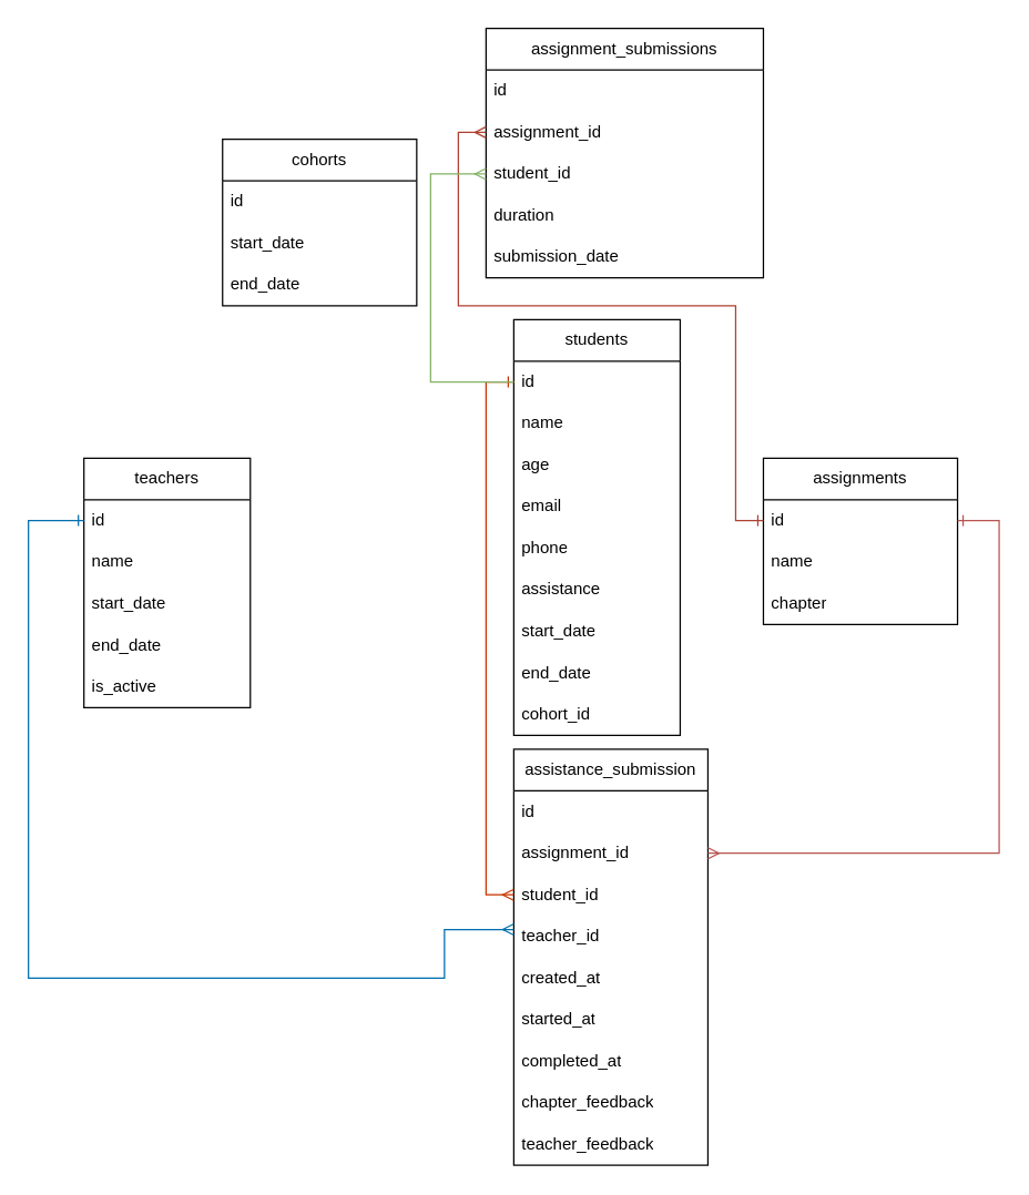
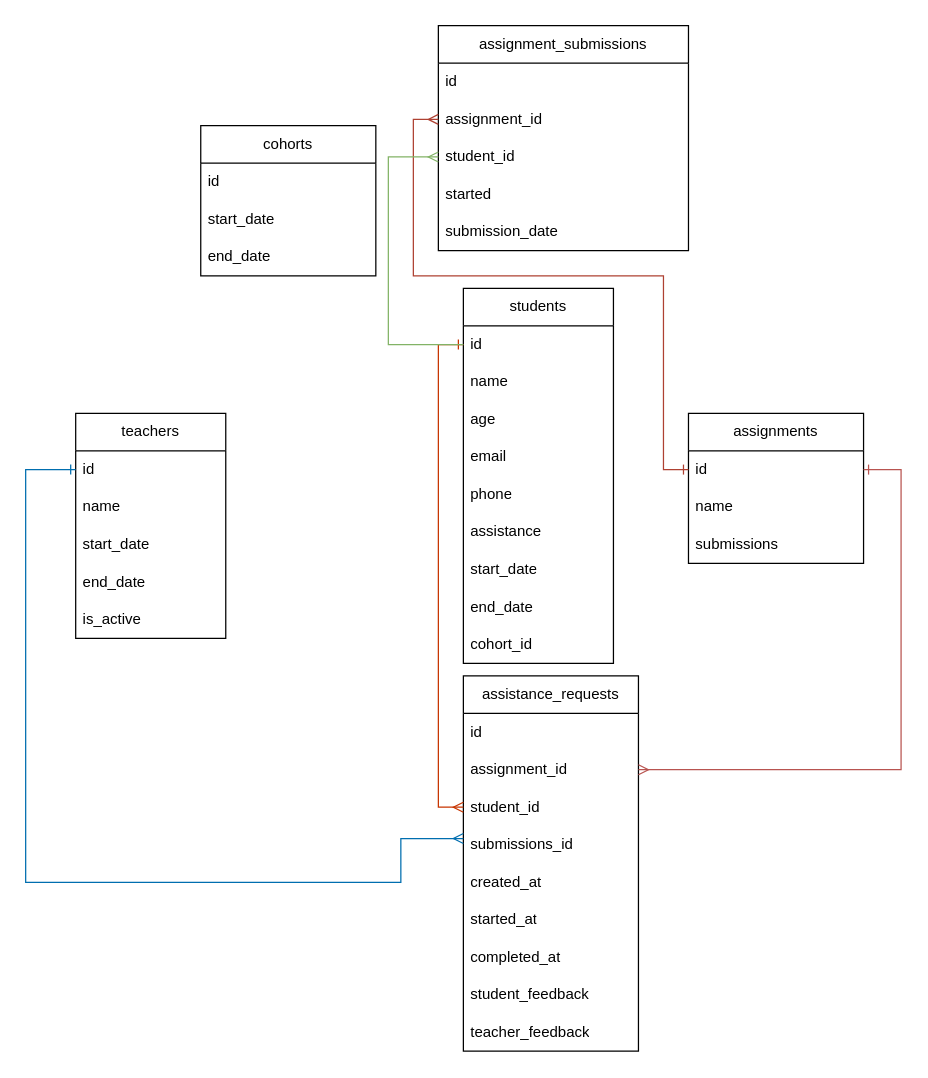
  <mxCell id="0" />
  <mxCell id="1" parent="0" />
  <mxCell id="2" value="teachers" style="swimlane;fontStyle=0;childLayout=stackLayout;horizontal=1;startSize=30;horizontalStack=0;resizeParent=1;resizeParentMax=0;resizeLast=0;collapsible=1;marginBottom=0;whiteSpace=wrap;html=1;movable=1;resizable=1;rotatable=1;deletable=1;editable=1;locked=0;connectable=1;" vertex="1" parent="1"><mxGeometry x="60" y="330" width="120" height="180" as="geometry" /></mxCell>
  <mxCell id="3" value="id" style="text;strokeColor=none;fillColor=none;align=left;verticalAlign=middle;spacingLeft=4;spacingRight=4;overflow=hidden;points=[[0,0.5],[1,0.5]];portConstraint=eastwest;rotatable=0;whiteSpace=wrap;html=1;" vertex="1" parent="2"><mxGeometry y="30" width="120" height="30" as="geometry" /></mxCell>
  <mxCell id="4" value="name" style="text;strokeColor=none;fillColor=none;align=left;verticalAlign=middle;spacingLeft=4;spacingRight=4;overflow=hidden;points=[[0,0.5],[1,0.5]];portConstraint=eastwest;rotatable=0;whiteSpace=wrap;html=1;" vertex="1" parent="2"><mxGeometry y="60" width="120" height="30" as="geometry" /></mxCell>
  <mxCell id="5" value="start_date" style="text;strokeColor=none;fillColor=none;align=left;verticalAlign=middle;spacingLeft=4;spacingRight=4;overflow=hidden;points=[[0,0.5],[1,0.5]];portConstraint=eastwest;rotatable=0;whiteSpace=wrap;html=1;" vertex="1" parent="2"><mxGeometry y="90" width="120" height="30" as="geometry" /></mxCell>
  <mxCell id="6" value="end_date" style="text;strokeColor=none;fillColor=none;align=left;verticalAlign=middle;spacingLeft=4;spacingRight=4;overflow=hidden;points=[[0,0.5],[1,0.5]];portConstraint=eastwest;rotatable=0;whiteSpace=wrap;html=1;" vertex="1" parent="2"><mxGeometry y="120" width="120" height="30" as="geometry" /></mxCell>
  <mxCell id="7" value="is_active" style="text;strokeColor=none;fillColor=none;align=left;verticalAlign=middle;spacingLeft=4;spacingRight=4;overflow=hidden;points=[[0,0.5],[1,0.5]];portConstraint=eastwest;rotatable=0;whiteSpace=wrap;html=1;" vertex="1" parent="2"><mxGeometry y="150" width="120" height="30" as="geometry" /></mxCell>
- <mxCell id="8" value="assistance_submission" style="swimlane;fontStyle=0;childLayout=stackLayout;horizontal=1;startSize=30;horizontalStack=0;resizeParent=1;resizeParentMax=0;resizeLast=0;collapsible=1;marginBottom=0;whiteSpace=wrap;html=1;" vertex="1" parent="1"><mxGeometry x="370" y="540" width="140" height="300" as="geometry" /></mxCell>
+ <mxCell id="8" value="assistance_requests" style="swimlane;fontStyle=0;childLayout=stackLayout;horizontal=1;startSize=30;horizontalStack=0;resizeParent=1;resizeParentMax=0;resizeLast=0;collapsible=1;marginBottom=0;whiteSpace=wrap;html=1;" vertex="1" parent="1"><mxGeometry x="370" y="540" width="140" height="300" as="geometry" /></mxCell>
  <mxCell id="9" value="id" style="text;strokeColor=none;fillColor=none;align=left;verticalAlign=middle;spacingLeft=4;spacingRight=4;overflow=hidden;points=[[0,0.5],[1,0.5]];portConstraint=eastwest;rotatable=0;whiteSpace=wrap;html=1;" vertex="1" parent="8"><mxGeometry y="30" width="140" height="30" as="geometry" /></mxCell>
  <mxCell id="10" value="assignment_id" style="text;strokeColor=none;fillColor=none;align=left;verticalAlign=middle;spacingLeft=4;spacingRight=4;overflow=hidden;points=[[0,0.5],[1,0.5]];portConstraint=eastwest;rotatable=0;whiteSpace=wrap;html=1;" vertex="1" parent="8"><mxGeometry y="60" width="140" height="30" as="geometry" /></mxCell>
  <mxCell id="11" value="student_id" style="text;strokeColor=none;fillColor=none;align=left;verticalAlign=middle;spacingLeft=4;spacingRight=4;overflow=hidden;points=[[0,0.5],[1,0.5]];portConstraint=eastwest;rotatable=0;whiteSpace=wrap;html=1;" vertex="1" parent="8"><mxGeometry y="90" width="140" height="30" as="geometry" /></mxCell>
- <mxCell id="12" value="teacher_id" style="text;strokeColor=none;fillColor=none;align=left;verticalAlign=middle;spacingLeft=4;spacingRight=4;overflow=hidden;points=[[0,0.5],[1,0.5]];portConstraint=eastwest;rotatable=0;whiteSpace=wrap;html=1;" vertex="1" parent="8"><mxGeometry y="120" width="140" height="30" as="geometry" /></mxCell>
+ <mxCell id="12" value="submissions_id" style="text;strokeColor=none;fillColor=none;align=left;verticalAlign=middle;spacingLeft=4;spacingRight=4;overflow=hidden;points=[[0,0.5],[1,0.5]];portConstraint=eastwest;rotatable=0;whiteSpace=wrap;html=1;" vertex="1" parent="8"><mxGeometry y="120" width="140" height="30" as="geometry" /></mxCell>
  <mxCell id="13" value="created_at" style="text;strokeColor=none;fillColor=none;align=left;verticalAlign=middle;spacingLeft=4;spacingRight=4;overflow=hidden;points=[[0,0.5],[1,0.5]];portConstraint=eastwest;rotatable=0;whiteSpace=wrap;html=1;" vertex="1" parent="8"><mxGeometry y="150" width="140" height="30" as="geometry" /></mxCell>
  <mxCell id="14" value="started_at" style="text;strokeColor=none;fillColor=none;align=left;verticalAlign=middle;spacingLeft=4;spacingRight=4;overflow=hidden;points=[[0,0.5],[1,0.5]];portConstraint=eastwest;rotatable=0;whiteSpace=wrap;html=1;" vertex="1" parent="8"><mxGeometry y="180" width="140" height="30" as="geometry" /></mxCell>
  <mxCell id="15" value="completed_at" style="text;strokeColor=none;fillColor=none;align=left;verticalAlign=middle;spacingLeft=4;spacingRight=4;overflow=hidden;points=[[0,0.5],[1,0.5]];portConstraint=eastwest;rotatable=0;whiteSpace=wrap;html=1;" vertex="1" parent="8"><mxGeometry y="210" width="140" height="30" as="geometry" /></mxCell>
- <mxCell id="16" value="chapter_feedback" style="text;strokeColor=none;fillColor=none;align=left;verticalAlign=middle;spacingLeft=4;spacingRight=4;overflow=hidden;points=[[0,0.5],[1,0.5]];portConstraint=eastwest;rotatable=0;whiteSpace=wrap;html=1;" vertex="1" parent="8"><mxGeometry y="240" width="140" height="30" as="geometry" /></mxCell>
+ <mxCell id="16" value="student_feedback" style="text;strokeColor=none;fillColor=none;align=left;verticalAlign=middle;spacingLeft=4;spacingRight=4;overflow=hidden;points=[[0,0.5],[1,0.5]];portConstraint=eastwest;rotatable=0;whiteSpace=wrap;html=1;" vertex="1" parent="8"><mxGeometry y="240" width="140" height="30" as="geometry" /></mxCell>
  <mxCell id="17" value="teacher_feedback" style="text;strokeColor=none;fillColor=none;align=left;verticalAlign=middle;spacingLeft=4;spacingRight=4;overflow=hidden;points=[[0,0.5],[1,0.5]];portConstraint=eastwest;rotatable=0;whiteSpace=wrap;html=1;" vertex="1" parent="8"><mxGeometry y="270" width="140" height="30" as="geometry" /></mxCell>
  <mxCell id="18" value="students" style="swimlane;fontStyle=0;childLayout=stackLayout;horizontal=1;startSize=30;horizontalStack=0;resizeParent=1;resizeParentMax=0;resizeLast=0;collapsible=1;marginBottom=0;whiteSpace=wrap;html=1;" vertex="1" parent="1"><mxGeometry x="370" y="230" width="120" height="300" as="geometry" /></mxCell>
  <mxCell id="19" value="id" style="text;strokeColor=none;fillColor=none;align=left;verticalAlign=middle;spacingLeft=4;spacingRight=4;overflow=hidden;points=[[0,0.5],[1,0.5]];portConstraint=eastwest;rotatable=0;whiteSpace=wrap;html=1;" vertex="1" parent="18"><mxGeometry y="30" width="120" height="30" as="geometry" /></mxCell>
  <mxCell id="20" value="name" style="text;strokeColor=none;fillColor=none;align=left;verticalAlign=middle;spacingLeft=4;spacingRight=4;overflow=hidden;points=[[0,0.5],[1,0.5]];portConstraint=eastwest;rotatable=0;whiteSpace=wrap;html=1;" vertex="1" parent="18"><mxGeometry y="60" width="120" height="30" as="geometry" /></mxCell>
  <mxCell id="21" value="age" style="text;strokeColor=none;fillColor=none;align=left;verticalAlign=middle;spacingLeft=4;spacingRight=4;overflow=hidden;points=[[0,0.5],[1,0.5]];portConstraint=eastwest;rotatable=0;whiteSpace=wrap;html=1;" vertex="1" parent="18"><mxGeometry y="90" width="120" height="30" as="geometry" /></mxCell>
  <mxCell id="22" value="email" style="text;strokeColor=none;fillColor=none;align=left;verticalAlign=middle;spacingLeft=4;spacingRight=4;overflow=hidden;points=[[0,0.5],[1,0.5]];portConstraint=eastwest;rotatable=0;whiteSpace=wrap;html=1;" vertex="1" parent="18"><mxGeometry y="120" width="120" height="30" as="geometry" /></mxCell>
  <mxCell id="23" value="phone" style="text;strokeColor=none;fillColor=none;align=left;verticalAlign=middle;spacingLeft=4;spacingRight=4;overflow=hidden;points=[[0,0.5],[1,0.5]];portConstraint=eastwest;rotatable=0;whiteSpace=wrap;html=1;" vertex="1" parent="18"><mxGeometry y="150" width="120" height="30" as="geometry" /></mxCell>
  <mxCell id="24" value="assistance" style="text;strokeColor=none;fillColor=none;align=left;verticalAlign=middle;spacingLeft=4;spacingRight=4;overflow=hidden;points=[[0,0.5],[1,0.5]];portConstraint=eastwest;rotatable=0;whiteSpace=wrap;html=1;" vertex="1" parent="18"><mxGeometry y="180" width="120" height="30" as="geometry" /></mxCell>
  <mxCell id="25" value="start_date" style="text;strokeColor=none;fillColor=none;align=left;verticalAlign=middle;spacingLeft=4;spacingRight=4;overflow=hidden;points=[[0,0.5],[1,0.5]];portConstraint=eastwest;rotatable=0;whiteSpace=wrap;html=1;" vertex="1" parent="18"><mxGeometry y="210" width="120" height="30" as="geometry" /></mxCell>
  <mxCell id="26" value="end_date" style="text;strokeColor=none;fillColor=none;align=left;verticalAlign=middle;spacingLeft=4;spacingRight=4;overflow=hidden;points=[[0,0.5],[1,0.5]];portConstraint=eastwest;rotatable=0;whiteSpace=wrap;html=1;" vertex="1" parent="18"><mxGeometry y="240" width="120" height="30" as="geometry" /></mxCell>
  <mxCell id="27" value="cohort_id" style="text;strokeColor=none;fillColor=none;align=left;verticalAlign=middle;spacingLeft=4;spacingRight=4;overflow=hidden;points=[[0,0.5],[1,0.5]];portConstraint=eastwest;rotatable=0;whiteSpace=wrap;html=1;" vertex="1" parent="18"><mxGeometry y="270" width="120" height="30" as="geometry" /></mxCell>
  <mxCell id="28" style="edgeStyle=orthogonalEdgeStyle;rounded=0;orthogonalLoop=1;jettySize=auto;html=1;endArrow=ERmany;endFill=0;startArrow=ERone;startFill=0;fillColor=#fa6800;strokeColor=#C73500;" edge="1" parent="1" source="19" target="11"><mxGeometry relative="1" as="geometry"><mxPoint x="368" y="640" as="targetPoint" /><Array as="points"><mxPoint x="350" y="275" /><mxPoint x="350" y="645" /></Array></mxGeometry></mxCell>
  <mxCell id="29" style="edgeStyle=orthogonalEdgeStyle;rounded=0;orthogonalLoop=1;jettySize=auto;html=1;endArrow=ERmany;endFill=0;startArrow=ERone;startFill=0;fillColor=#1ba1e2;strokeColor=#006EAF;" edge="1" parent="1" source="3" target="12"><mxGeometry relative="1" as="geometry"><mxPoint x="260" y="670" as="targetPoint" /><Array as="points"><mxPoint x="20" y="375" /><mxPoint x="20" y="705" /><mxPoint x="320" y="705" /><mxPoint x="320" y="670" /></Array></mxGeometry></mxCell>
  <mxCell id="30" value="assignments" style="swimlane;fontStyle=0;childLayout=stackLayout;horizontal=1;startSize=30;horizontalStack=0;resizeParent=1;resizeParentMax=0;resizeLast=0;collapsible=1;marginBottom=0;whiteSpace=wrap;html=1;" vertex="1" parent="1"><mxGeometry x="550" y="330" width="140" height="120" as="geometry" /></mxCell>
  <mxCell id="31" value="id" style="text;strokeColor=none;fillColor=none;align=left;verticalAlign=middle;spacingLeft=4;spacingRight=4;overflow=hidden;points=[[0,0.5],[1,0.5]];portConstraint=eastwest;rotatable=0;whiteSpace=wrap;html=1;" vertex="1" parent="30"><mxGeometry y="30" width="140" height="30" as="geometry" /></mxCell>
  <mxCell id="32" value="name" style="text;strokeColor=none;fillColor=none;align=left;verticalAlign=middle;spacingLeft=4;spacingRight=4;overflow=hidden;points=[[0,0.5],[1,0.5]];portConstraint=eastwest;rotatable=0;whiteSpace=wrap;html=1;" vertex="1" parent="30"><mxGeometry y="60" width="140" height="30" as="geometry" /></mxCell>
- <mxCell id="33" value="chapter" style="text;strokeColor=none;fillColor=none;align=left;verticalAlign=middle;spacingLeft=4;spacingRight=4;overflow=hidden;points=[[0,0.5],[1,0.5]];portConstraint=eastwest;rotatable=0;whiteSpace=wrap;html=1;" vertex="1" parent="30"><mxGeometry y="90" width="140" height="30" as="geometry" /></mxCell>
+ <mxCell id="33" value="submissions" style="text;strokeColor=none;fillColor=none;align=left;verticalAlign=middle;spacingLeft=4;spacingRight=4;overflow=hidden;points=[[0,0.5],[1,0.5]];portConstraint=eastwest;rotatable=0;whiteSpace=wrap;html=1;" vertex="1" parent="30"><mxGeometry y="90" width="140" height="30" as="geometry" /></mxCell>
  <mxCell id="34" style="edgeStyle=orthogonalEdgeStyle;rounded=0;orthogonalLoop=1;jettySize=auto;html=1;endArrow=ERmany;endFill=0;startArrow=ERone;startFill=0;fillColor=#f8cecc;gradientColor=#ea6b66;strokeColor=#b85450;" edge="1" parent="1" source="31" target="10"><mxGeometry relative="1" as="geometry"><mxPoint x="550" y="630" as="targetPoint" /><Array as="points"><mxPoint x="720" y="375" /><mxPoint x="720" y="615" /></Array></mxGeometry></mxCell>
  <mxCell id="35" value="assignment_submissions" style="swimlane;fontStyle=0;childLayout=stackLayout;horizontal=1;startSize=30;horizontalStack=0;resizeParent=1;resizeParentMax=0;resizeLast=0;collapsible=1;marginBottom=0;whiteSpace=wrap;html=1;" vertex="1" parent="1"><mxGeometry x="350" width="200" height="180" as="geometry" y="20" /></mxCell>
  <mxCell id="36" value="id" style="text;strokeColor=none;fillColor=none;align=left;verticalAlign=middle;spacingLeft=4;spacingRight=4;overflow=hidden;points=[[0,0.5],[1,0.5]];portConstraint=eastwest;rotatable=0;whiteSpace=wrap;html=1;" vertex="1" parent="35"><mxGeometry y="30" width="200" height="30" as="geometry" /></mxCell>
  <mxCell id="37" value="assignment_id" style="text;strokeColor=none;fillColor=none;align=left;verticalAlign=middle;spacingLeft=4;spacingRight=4;overflow=hidden;points=[[0,0.5],[1,0.5]];portConstraint=eastwest;rotatable=0;whiteSpace=wrap;html=1;" vertex="1" parent="35"><mxGeometry y="60" width="200" height="30" as="geometry" /></mxCell>
  <mxCell id="38" value="student_id" style="text;strokeColor=none;fillColor=none;align=left;verticalAlign=middle;spacingLeft=4;spacingRight=4;overflow=hidden;points=[[0,0.5],[1,0.5]];portConstraint=eastwest;rotatable=0;whiteSpace=wrap;html=1;" vertex="1" parent="35"><mxGeometry y="90" width="200" height="30" as="geometry" /></mxCell>
- <mxCell id="39" value="duration" style="text;strokeColor=none;fillColor=none;align=left;verticalAlign=middle;spacingLeft=4;spacingRight=4;overflow=hidden;points=[[0,0.5],[1,0.5]];portConstraint=eastwest;rotatable=0;whiteSpace=wrap;html=1;" vertex="1" parent="35"><mxGeometry y="120" width="200" height="30" as="geometry" /></mxCell>
+ <mxCell id="39" value="started" style="text;strokeColor=none;fillColor=none;align=left;verticalAlign=middle;spacingLeft=4;spacingRight=4;overflow=hidden;points=[[0,0.5],[1,0.5]];portConstraint=eastwest;rotatable=0;whiteSpace=wrap;html=1;" vertex="1" parent="35"><mxGeometry y="120" width="200" height="30" as="geometry" /></mxCell>
  <mxCell id="40" value="submission_date" style="text;strokeColor=none;fillColor=none;align=left;verticalAlign=middle;spacingLeft=4;spacingRight=4;overflow=hidden;points=[[0,0.5],[1,0.5]];portConstraint=eastwest;rotatable=0;whiteSpace=wrap;html=1;" vertex="1" parent="35"><mxGeometry y="150" width="200" height="30" as="geometry" /></mxCell>
  <mxCell id="41" style="edgeStyle=orthogonalEdgeStyle;rounded=0;orthogonalLoop=1;jettySize=auto;html=1;endArrow=ERmany;endFill=0;startArrow=ERone;startFill=0;fillColor=#fad9d5;strokeColor=#ae4132;" edge="1" parent="1" source="31" target="37"><mxGeometry relative="1" as="geometry"><Array as="points"><mxPoint x="530" y="375" /><mxPoint x="530" y="220" /><mxPoint x="330" y="220" /><mxPoint x="330" y="95" /></Array></mxGeometry></mxCell>
  <mxCell id="42" style="edgeStyle=orthogonalEdgeStyle;rounded=0;orthogonalLoop=1;jettySize=auto;html=1;endArrow=ERmany;endFill=0;fillColor=#d5e8d4;strokeColor=#82b366;" edge="1" parent="1" source="19" target="38"><mxGeometry relative="1" as="geometry"><Array as="points"><mxPoint x="310" y="275" /><mxPoint x="310" y="125" /></Array></mxGeometry></mxCell>
  <mxCell id="43" value="cohorts" style="swimlane;fontStyle=0;childLayout=stackLayout;horizontal=1;startSize=30;horizontalStack=0;resizeParent=1;resizeParentMax=0;resizeLast=0;collapsible=1;marginBottom=0;whiteSpace=wrap;html=1;" vertex="1" parent="1"><mxGeometry x="160" y="100" width="140" height="120" as="geometry" /></mxCell>
  <mxCell id="44" value="id" style="text;strokeColor=none;fillColor=none;align=left;verticalAlign=middle;spacingLeft=4;spacingRight=4;overflow=hidden;points=[[0,0.5],[1,0.5]];portConstraint=eastwest;rotatable=0;whiteSpace=wrap;html=1;" vertex="1" parent="43"><mxGeometry y="30" width="140" height="30" as="geometry" /></mxCell>
  <mxCell id="45" value="start_date" style="text;strokeColor=none;fillColor=none;align=left;verticalAlign=middle;spacingLeft=4;spacingRight=4;overflow=hidden;points=[[0,0.5],[1,0.5]];portConstraint=eastwest;rotatable=0;whiteSpace=wrap;html=1;" vertex="1" parent="43"><mxGeometry y="60" width="140" height="30" as="geometry" /></mxCell>
  <mxCell id="46" value="end_date" style="text;strokeColor=none;fillColor=none;align=left;verticalAlign=middle;spacingLeft=4;spacingRight=4;overflow=hidden;points=[[0,0.5],[1,0.5]];portConstraint=eastwest;rotatable=0;whiteSpace=wrap;html=1;" vertex="1" parent="43"><mxGeometry y="90" width="140" height="30" as="geometry" /></mxCell>
